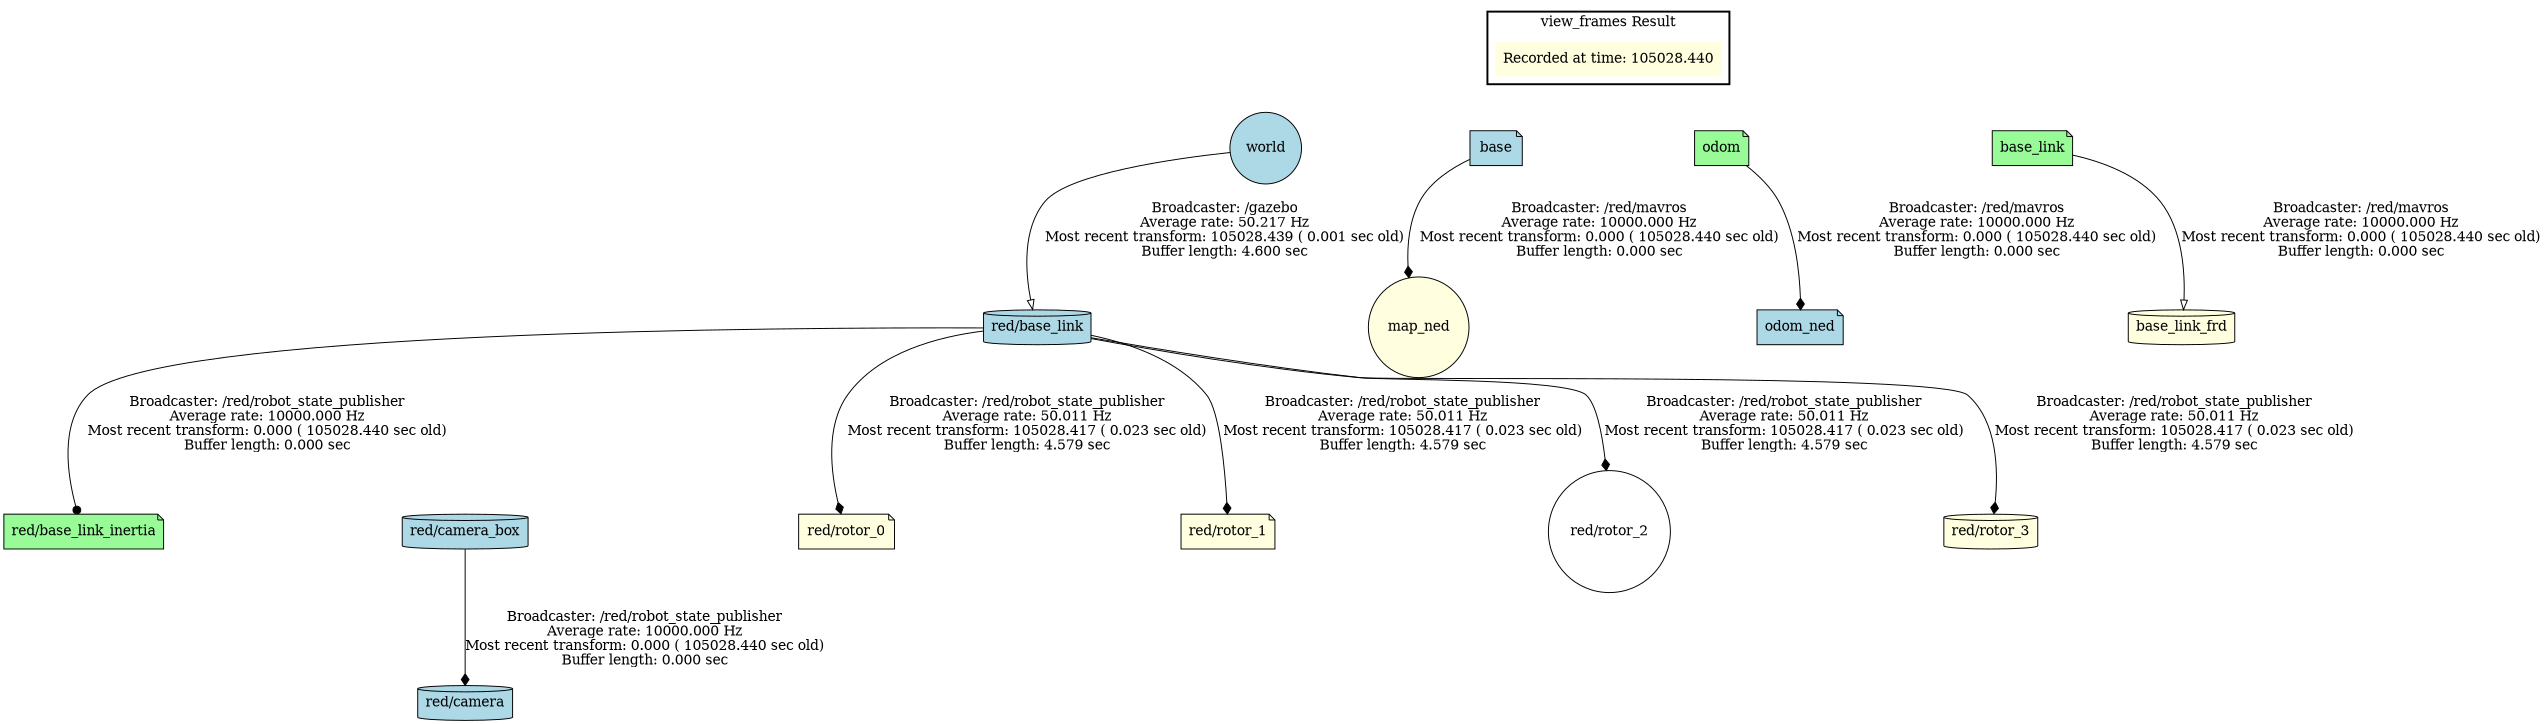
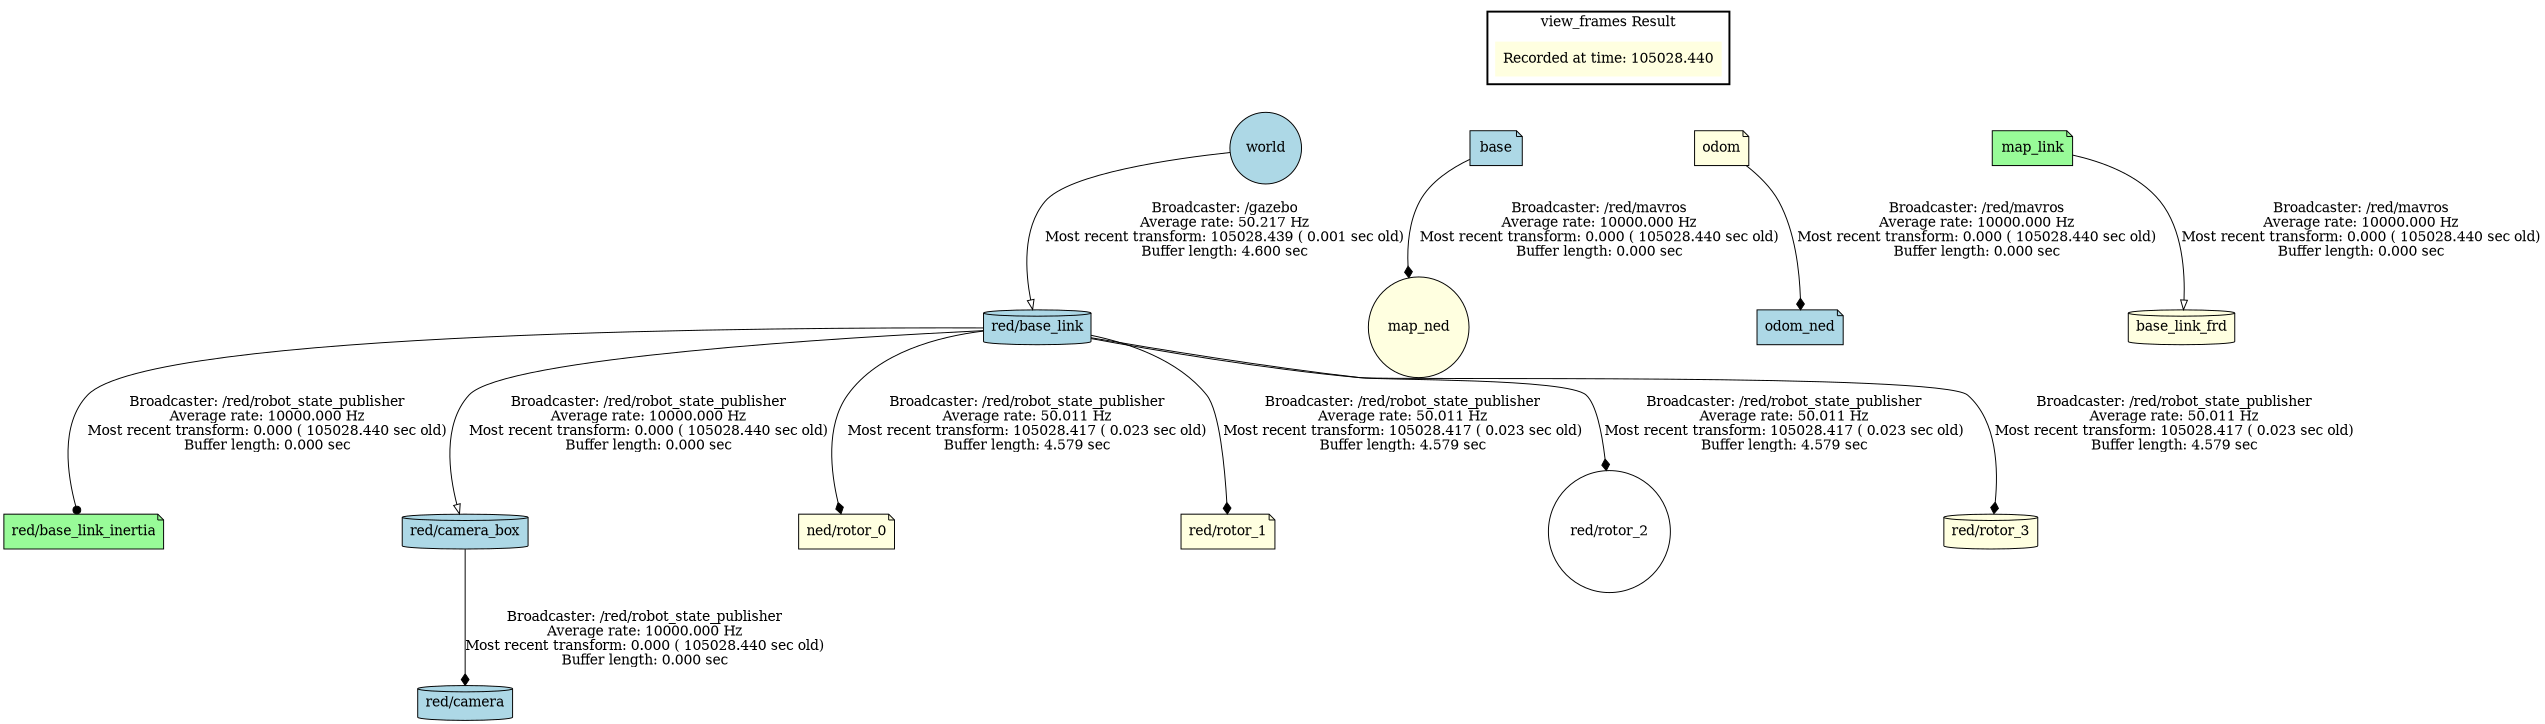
  digraph {
    node [fillcolor=lightyellow shape=note style=filled]
    edge [arrowhead=diamond]
    "Recorded at time: 105028.440" [shape=plaintext]
    world [fillcolor=lightblue shape=circle]
    n3 [fillcolor=lightblue label=base]
-   odom [fillcolor=palegreen]
-   base_link [fillcolor=palegreen]
+   odom
+   base_link [fillcolor=palegreen label=map_link]
    "red/base_link" [fillcolor=lightblue shape=cylinder]
    "red/base_link_inertia" [fillcolor=palegreen]
    "red/camera_box" [fillcolor=lightblue shape=cylinder]
-   "red/rotor_0"
+   "red/rotor_0" [label="ned/rotor_0"]
    "red/rotor_1"
    "red/rotor_2" [fillcolor=white shape=circle]
    "red/rotor_3" [shape=cylinder]
    "red/camera" [fillcolor=lightblue shape=cylinder]
    map_ned [shape=circle]
    odom_ned [fillcolor=lightblue]
    base_link_frd [shape=cylinder]
    subgraph cluster_1 {
      color=black
      label="view_frames Result"
      style=bold
      "Recorded at time: 105028.440"
    }
    "Recorded at time: 105028.440" -> world [style=invis arrowhead=""]
    "Recorded at time: 105028.440" -> n3 [style=invis arrowhead=""]
    "Recorded at time: 105028.440" -> odom [style=invis arrowhead=""]
    "Recorded at time: 105028.440" -> base_link [style=invis arrowhead=""]
    world -> "red/base_link" [arrowhead=onormal label="Broadcaster: /gazebo\nAverage rate: 50.217 Hz\nMost recent transform: 105028.439 ( 0.001 sec old)\nBuffer length: 4.600 sec\n"]
    n3 -> map_ned [label="Broadcaster: /red/mavros\nAverage rate: 10000.000 Hz\nMost recent transform: 0.000 ( 105028.440 sec old)\nBuffer length: 0.000 sec\n"]
    odom -> odom_ned [label="Broadcaster: /red/mavros\nAverage rate: 10000.000 Hz\nMost recent transform: 0.000 ( 105028.440 sec old)\nBuffer length: 0.000 sec\n"]
    base_link -> base_link_frd [arrowhead=onormal label="Broadcaster: /red/mavros\nAverage rate: 10000.000 Hz\nMost recent transform: 0.000 ( 105028.440 sec old)\nBuffer length: 0.000 sec\n"]
    "red/base_link" -> "red/base_link_inertia" [arrowhead=dot label="Broadcaster: /red/robot_state_publisher\nAverage rate: 10000.000 Hz\nMost recent transform: 0.000 ( 105028.440 sec old)\nBuffer length: 0.000 sec\n"]
+   "red/base_link" -> "red/camera_box" [arrowhead=onormal label="Broadcaster: /red/robot_state_publisher\nAverage rate: 10000.000 Hz\nMost recent transform: 0.000 ( 105028.440 sec old)\nBuffer length: 0.000 sec\n"]
    "red/base_link" -> "red/rotor_0" [label="Broadcaster: /red/robot_state_publisher\nAverage rate: 50.011 Hz\nMost recent transform: 105028.417 ( 0.023 sec old)\nBuffer length: 4.579 sec\n"]
    "red/base_link" -> "red/rotor_1" [label="Broadcaster: /red/robot_state_publisher\nAverage rate: 50.011 Hz\nMost recent transform: 105028.417 ( 0.023 sec old)\nBuffer length: 4.579 sec\n"]
    "red/base_link" -> "red/rotor_2" [label="Broadcaster: /red/robot_state_publisher\nAverage rate: 50.011 Hz\nMost recent transform: 105028.417 ( 0.023 sec old)\nBuffer length: 4.579 sec\n"]
    "red/base_link" -> "red/rotor_3" [label="Broadcaster: /red/robot_state_publisher\nAverage rate: 50.011 Hz\nMost recent transform: 105028.417 ( 0.023 sec old)\nBuffer length: 4.579 sec\n"]
    "red/camera_box" -> "red/camera" [label="Broadcaster: /red/robot_state_publisher\nAverage rate: 10000.000 Hz\nMost recent transform: 0.000 ( 105028.440 sec old)\nBuffer length: 0.000 sec\n"]
  }
